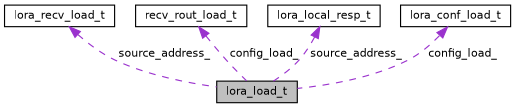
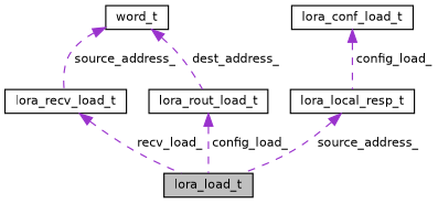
  digraph {
    node [color=black fillcolor=white fontname=Helvetica fontsize=10 shape=record style=filled]
    edge [color=darkorchid3 dir=back fontname=Helvetica fontsize=10 labelfontname=Helvetica labelfontsize=10 style=dashed]
    n1 [fillcolor=grey75 fontcolor=black height=0.2 label=lora_load_t width=0.4]
    n2 [height=0.2 label=lora_recv_load_t width=0.4]
-   n4 [height=0.2 label=recv_rout_load_t width=0.4]
+   n3 [height=0.2 label=word_t width=0.4]
+   n4 [height=0.2 label=lora_rout_load_t width=0.4]
    n5 [height=0.2 label=lora_local_resp_t width=0.4]
    n6 [height=0.2 label=lora_conf_load_t width=0.4]
-   n2 -> n1 [label=" source_address_"]
+   n2 -> n1 [label=" recv_load_"]
+   n3 -> n2 [label=" source_address_"]
+   n3 -> n4 [label=" dest_address_"]
    n4 -> n1 [label=" config_load_"]
    n5 -> n1 [label=" source_address_"]
-   n6 -> n1 [label=" config_load_"]
+   n6 -> n5 [label=" config_load_"]
  }
